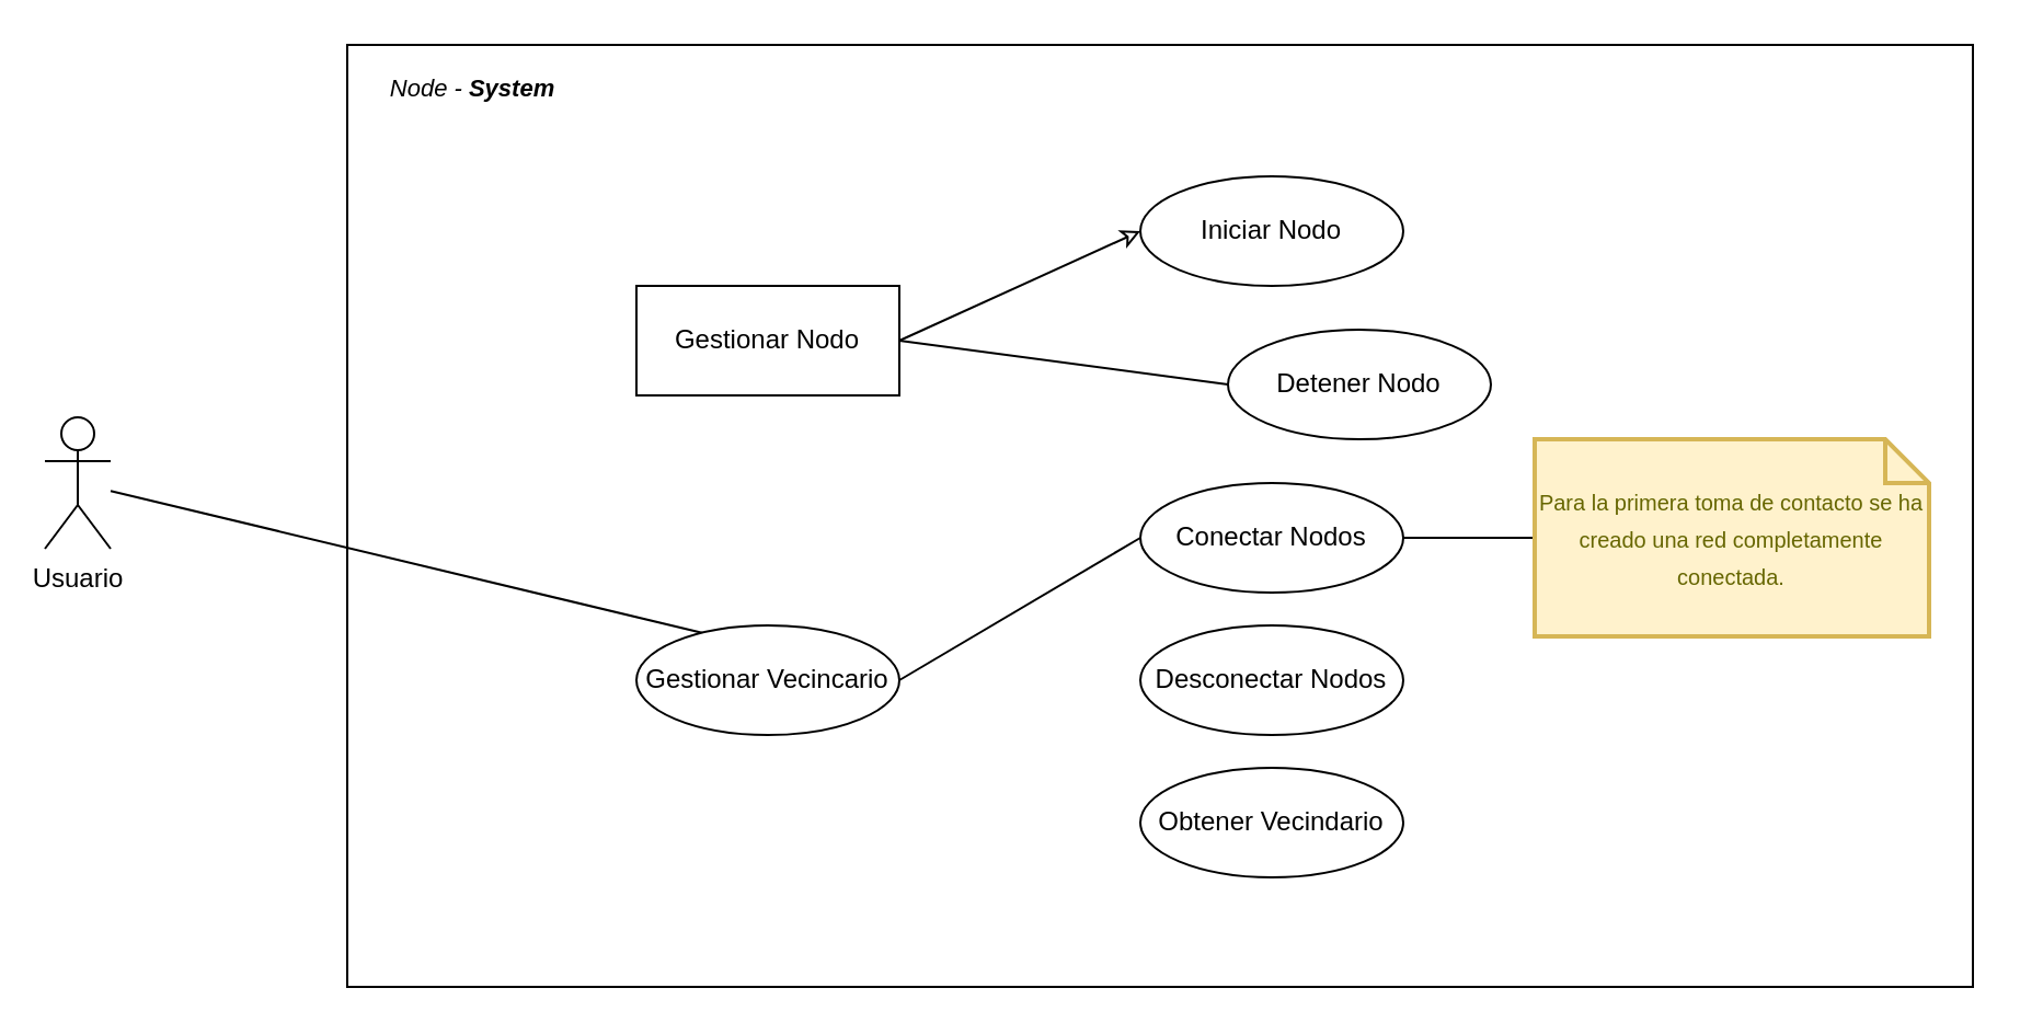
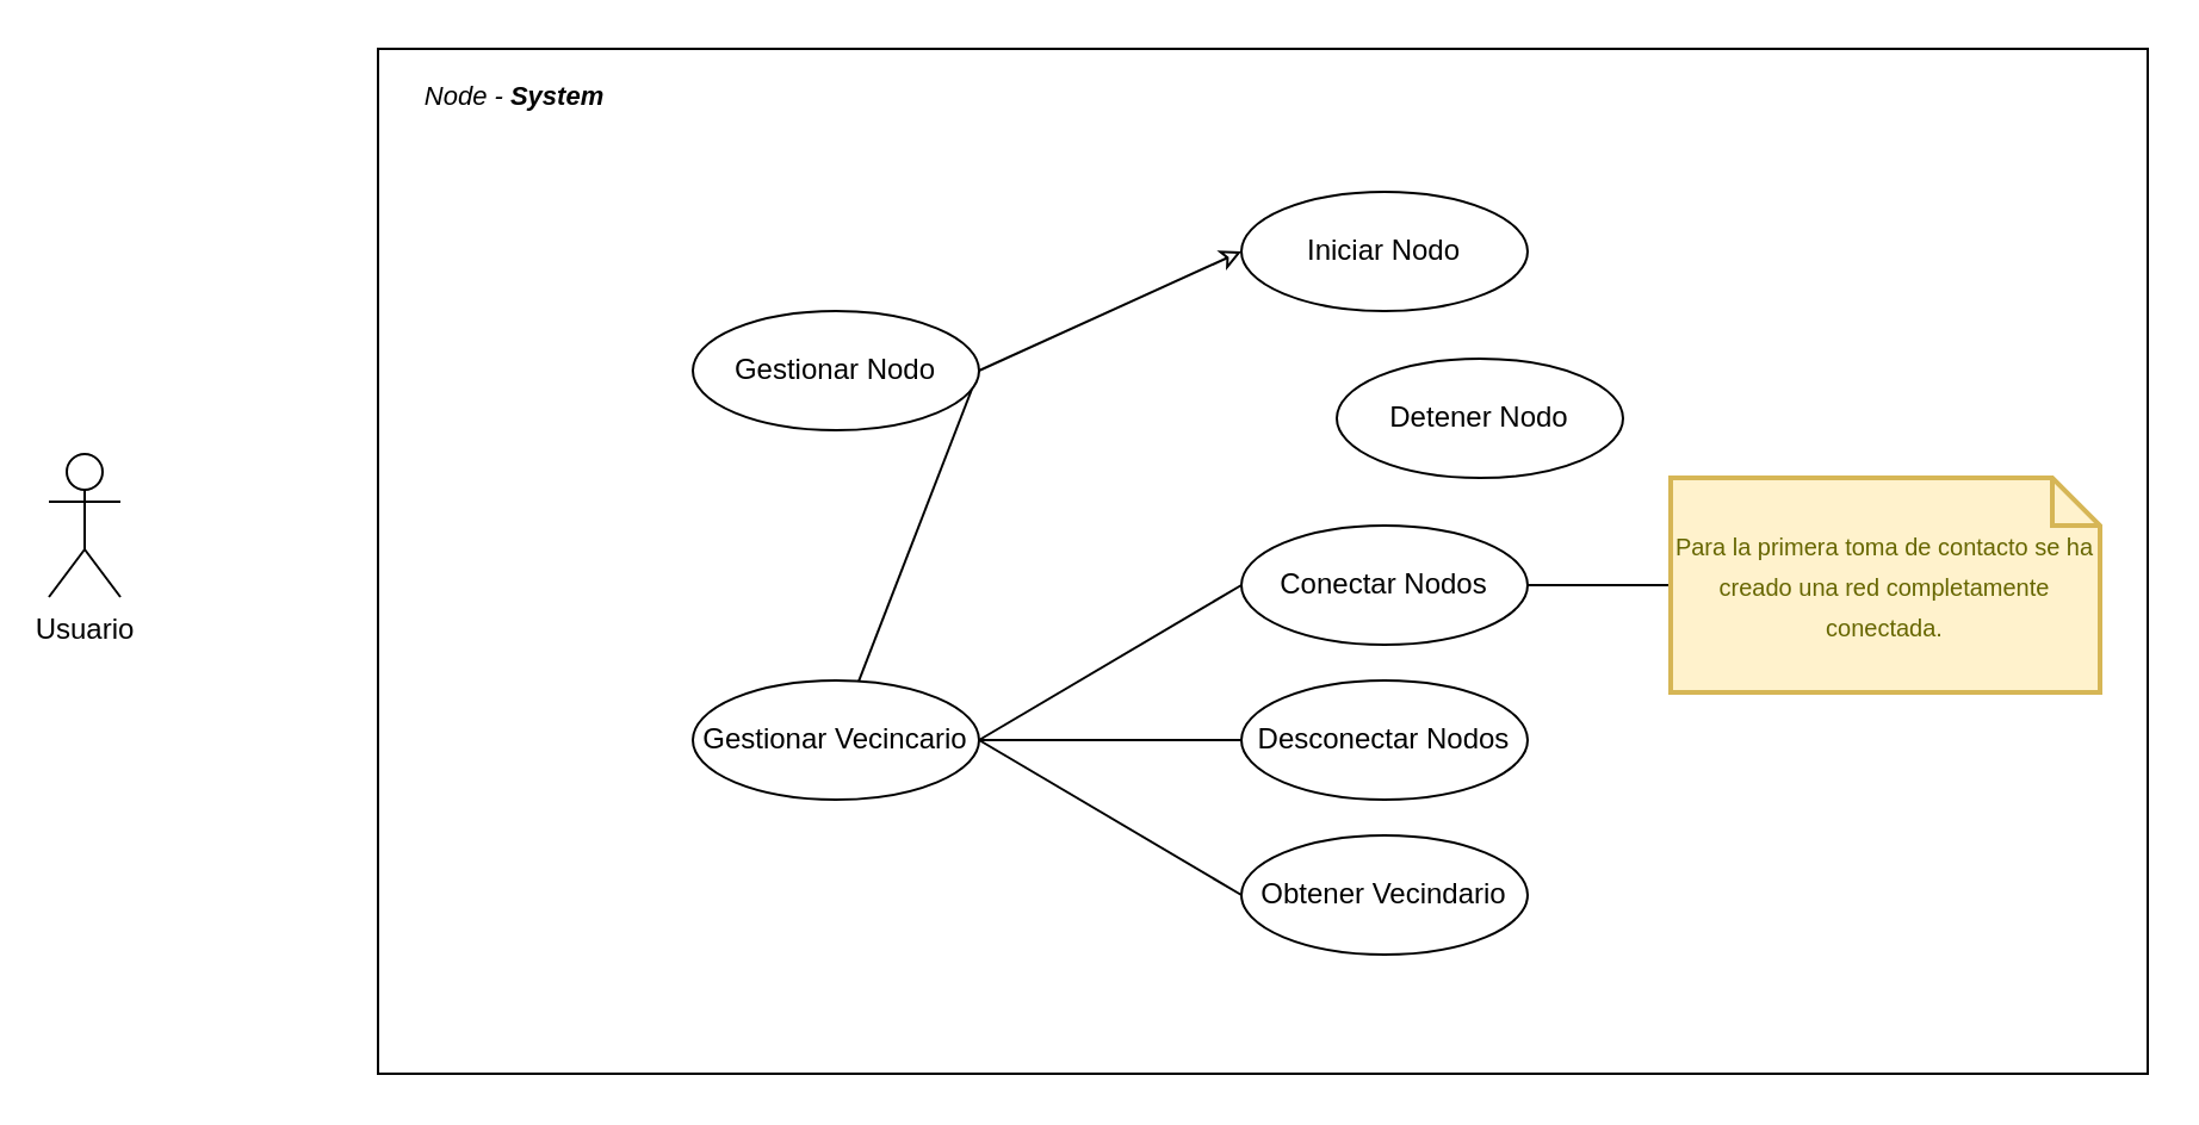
  <mxCell id="0" />
  <mxCell id="1" parent="0" />
  <mxCell id="2" value="" style="rounded=0;whiteSpace=wrap;html=1;fontSize=11;" parent="1" vertex="1"><mxGeometry x="158" y="20" width="742" height="430" as="geometry" /></mxCell>
  <mxCell id="3" value="Usuario" style="shape=umlActor;verticalLabelPosition=bottom;verticalAlign=top;html=1;" parent="1" vertex="1"><mxGeometry x="20" y="190" width="30" height="60" as="geometry" /></mxCell>
  <mxCell id="4" style="edgeStyle=orthogonalEdgeStyle;rounded=1;orthogonalLoop=1;jettySize=auto;html=1;entryX=1;entryY=0.5;entryDx=0;entryDy=0;fontSize=11;endArrow=none;endFill=0;" parent="1" source="5" target="17" edge="1"><mxGeometry relative="1" as="geometry" /></mxCell>
  <mxCell id="5" value="&lt;font style=&quot;line-height: 0; font-size: 10px;&quot;&gt;Para la primera toma de contacto se ha creado una red completamente conectada.&lt;/font&gt;" style="shape=note;strokeWidth=2;fontSize=14;size=20;whiteSpace=wrap;html=1;fillColor=#fff2cc;strokeColor=#d6b656;fontColor=#666600;" parent="1" vertex="1"><mxGeometry x="700" y="200" width="180" height="90" as="geometry" /></mxCell>
  <mxCell id="6" value="" style="endArrow=classic;html=1;rounded=1;fontSize=11;endFill=0;entryX=0;entryY=0.5;entryDx=0;entryDy=0;exitX=1;exitY=0.5;exitDx=0;exitDy=0;" parent="1" source="12" target="14" edge="1"><mxGeometry width="50" height="50" relative="1" as="geometry"><mxPoint x="347.5" y="195" as="sourcePoint" /><mxPoint x="213.5" y="205" as="targetPoint" /></mxGeometry></mxCell>
- <mxCell id="7" value="" style="endArrow=none;html=1;rounded=1;fontSize=11;endFill=0;entryX=0;entryY=0.5;entryDx=0;entryDy=0;exitX=1;exitY=0.5;exitDx=0;exitDy=0;" parent="1" source="12" target="18" edge="1"><mxGeometry width="50" height="50" relative="1" as="geometry"><mxPoint x="347.5" y="195" as="sourcePoint" /><mxPoint x="443" y="215" as="targetPoint" /></mxGeometry></mxCell>
+ <mxCell id="7" value="" style="endArrow=none;html=1;rounded=1;fontSize=11;endFill=0;exitX=1;exitY=0.5;exitDx=0;exitDy=0;" parent="1" source="12" target="13" edge="1"><mxGeometry width="50" height="50" relative="1" as="geometry"><mxPoint x="347.5" y="195" as="sourcePoint" /><mxPoint x="443" y="215" as="targetPoint" /></mxGeometry></mxCell>
  <mxCell id="8" value="" style="endArrow=none;html=1;rounded=1;fontSize=11;endFill=0;entryX=0;entryY=0.5;entryDx=0;entryDy=0;exitX=1;exitY=0.5;exitDx=0;exitDy=0;" parent="1" source="13" target="17" edge="1"><mxGeometry width="50" height="50" relative="1" as="geometry"><mxPoint x="347.5" y="310" as="sourcePoint" /><mxPoint x="443" y="265" as="targetPoint" /></mxGeometry></mxCell>
- <mxCell id="9" value="" style="endArrow=none;html=1;rounded=1;fontSize=11;endFill=0;exitX=1;exitY=0.5;exitDx=0;exitDy=0;" parent="1" source="13" target="3" edge="1"><mxGeometry width="50" height="50" relative="1" as="geometry"><mxPoint x="347.5" y="310" as="sourcePoint" /><mxPoint x="443" y="310" as="targetPoint" /></mxGeometry></mxCell>
+ <mxCell id="9" value="" style="endArrow=none;html=1;rounded=1;fontSize=11;endFill=0;entryX=0;entryY=0.5;entryDx=0;entryDy=0;exitX=1;exitY=0.5;exitDx=0;exitDy=0;" parent="1" source="13" target="16" edge="1"><mxGeometry width="50" height="50" relative="1" as="geometry"><mxPoint x="347.5" y="310" as="sourcePoint" /><mxPoint x="443" y="310" as="targetPoint" /></mxGeometry></mxCell>
+ <mxCell id="10" value="" style="endArrow=none;html=1;rounded=1;fontSize=11;endFill=0;entryX=0;entryY=0.5;entryDx=0;entryDy=0;exitX=1;exitY=0.5;exitDx=0;exitDy=0;" parent="1" source="13" target="15" edge="1"><mxGeometry width="50" height="50" relative="1" as="geometry"><mxPoint x="347.5" y="310" as="sourcePoint" /><mxPoint x="443" y="355" as="targetPoint" /></mxGeometry></mxCell>
  <mxCell id="11" value="&lt;i&gt;Node - &lt;b&gt;System&lt;/b&gt;&lt;/i&gt;" style="text;html=1;align=center;verticalAlign=middle;resizable=0;points=[];autosize=1;strokeColor=none;fillColor=none;fontSize=11;" parent="1" vertex="1"><mxGeometry x="170" y="30" width="90" height="20" as="geometry" /></mxCell>
- <mxCell id="12" value="&lt;span style=&quot;font-size: 12px;&quot;&gt;Gestionar Nodo&lt;/span&gt;" style="whiteSpace=wrap;html=1;fontSize=11;rounded=0;" parent="1" vertex="1"><mxGeometry x="290" y="130" width="120" height="50" as="geometry" /></mxCell>
+ <mxCell id="12" value="&lt;span style=&quot;font-size: 12px;&quot;&gt;Gestionar Nodo&lt;/span&gt;" style="ellipse;whiteSpace=wrap;html=1;fontSize=11;" parent="1" vertex="1"><mxGeometry x="290" y="130" width="120" height="50" as="geometry" /></mxCell>
  <mxCell id="13" value="&lt;span style=&quot;font-size: 12px;&quot;&gt;Gestionar Vecincario&lt;/span&gt;" style="ellipse;whiteSpace=wrap;html=1;fontSize=11;" parent="1" vertex="1"><mxGeometry x="290" y="285" width="120" height="50" as="geometry" /></mxCell>
  <mxCell id="14" value="&lt;span style=&quot;font-size: 12px;&quot;&gt;Iniciar Nodo&lt;/span&gt;" style="ellipse;whiteSpace=wrap;html=1;fontSize=11;" parent="1" vertex="1"><mxGeometry x="520" y="80" width="120" height="50" as="geometry" /></mxCell>
  <mxCell id="15" value="&lt;span style=&quot;font-size: 12px;&quot;&gt;Obtener Vecindario&lt;/span&gt;" style="ellipse;whiteSpace=wrap;html=1;fontSize=11;" parent="1" vertex="1"><mxGeometry x="520" y="350" width="120" height="50" as="geometry" /></mxCell>
  <mxCell id="16" value="&lt;span style=&quot;font-size: 12px;&quot;&gt;Desconectar Nodos&lt;/span&gt;" style="ellipse;whiteSpace=wrap;html=1;fontSize=11;" parent="1" vertex="1"><mxGeometry x="520" y="285" width="120" height="50" as="geometry" /></mxCell>
  <mxCell id="17" value="&lt;span style=&quot;font-size: 12px;&quot;&gt;Conectar Nodos&lt;/span&gt;" style="ellipse;whiteSpace=wrap;html=1;fontSize=11;" parent="1" vertex="1"><mxGeometry x="520" y="220" width="120" height="50" as="geometry" /></mxCell>
  <mxCell id="18" value="&lt;span style=&quot;font-size: 12px;&quot;&gt;Detener Nodo&lt;/span&gt;" style="ellipse;whiteSpace=wrap;html=1;fontSize=11;" parent="1" vertex="1"><mxGeometry x="560" y="150" width="120" height="50" as="geometry" /></mxCell>
